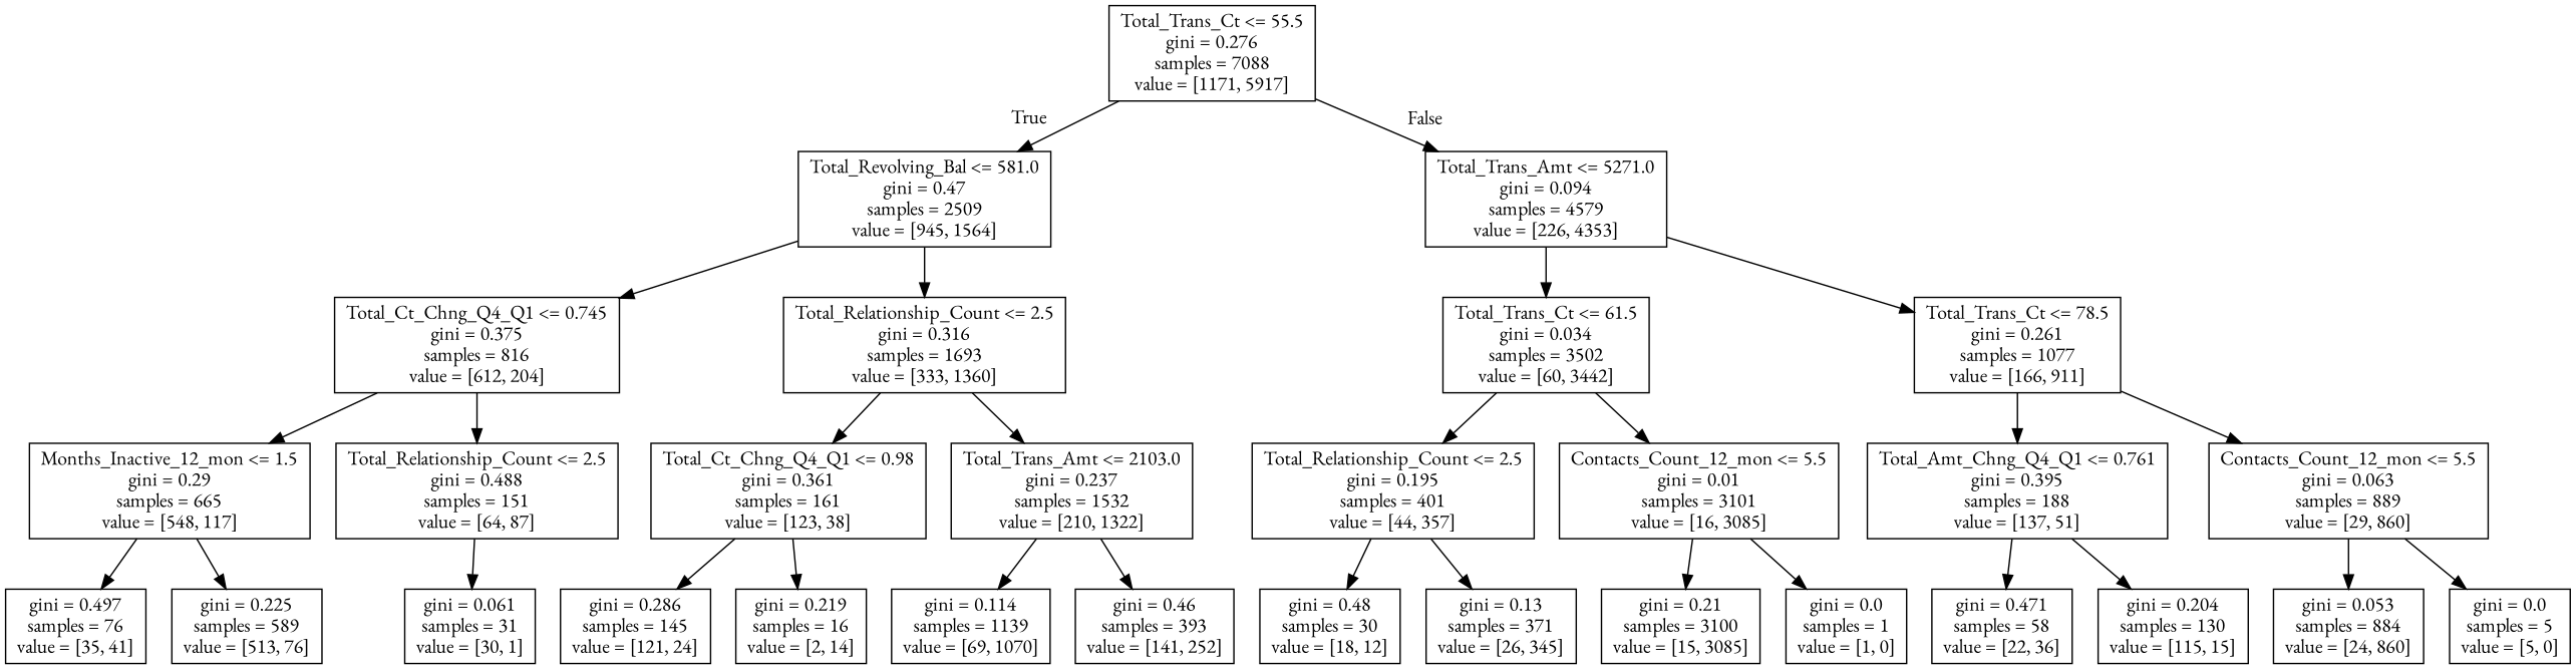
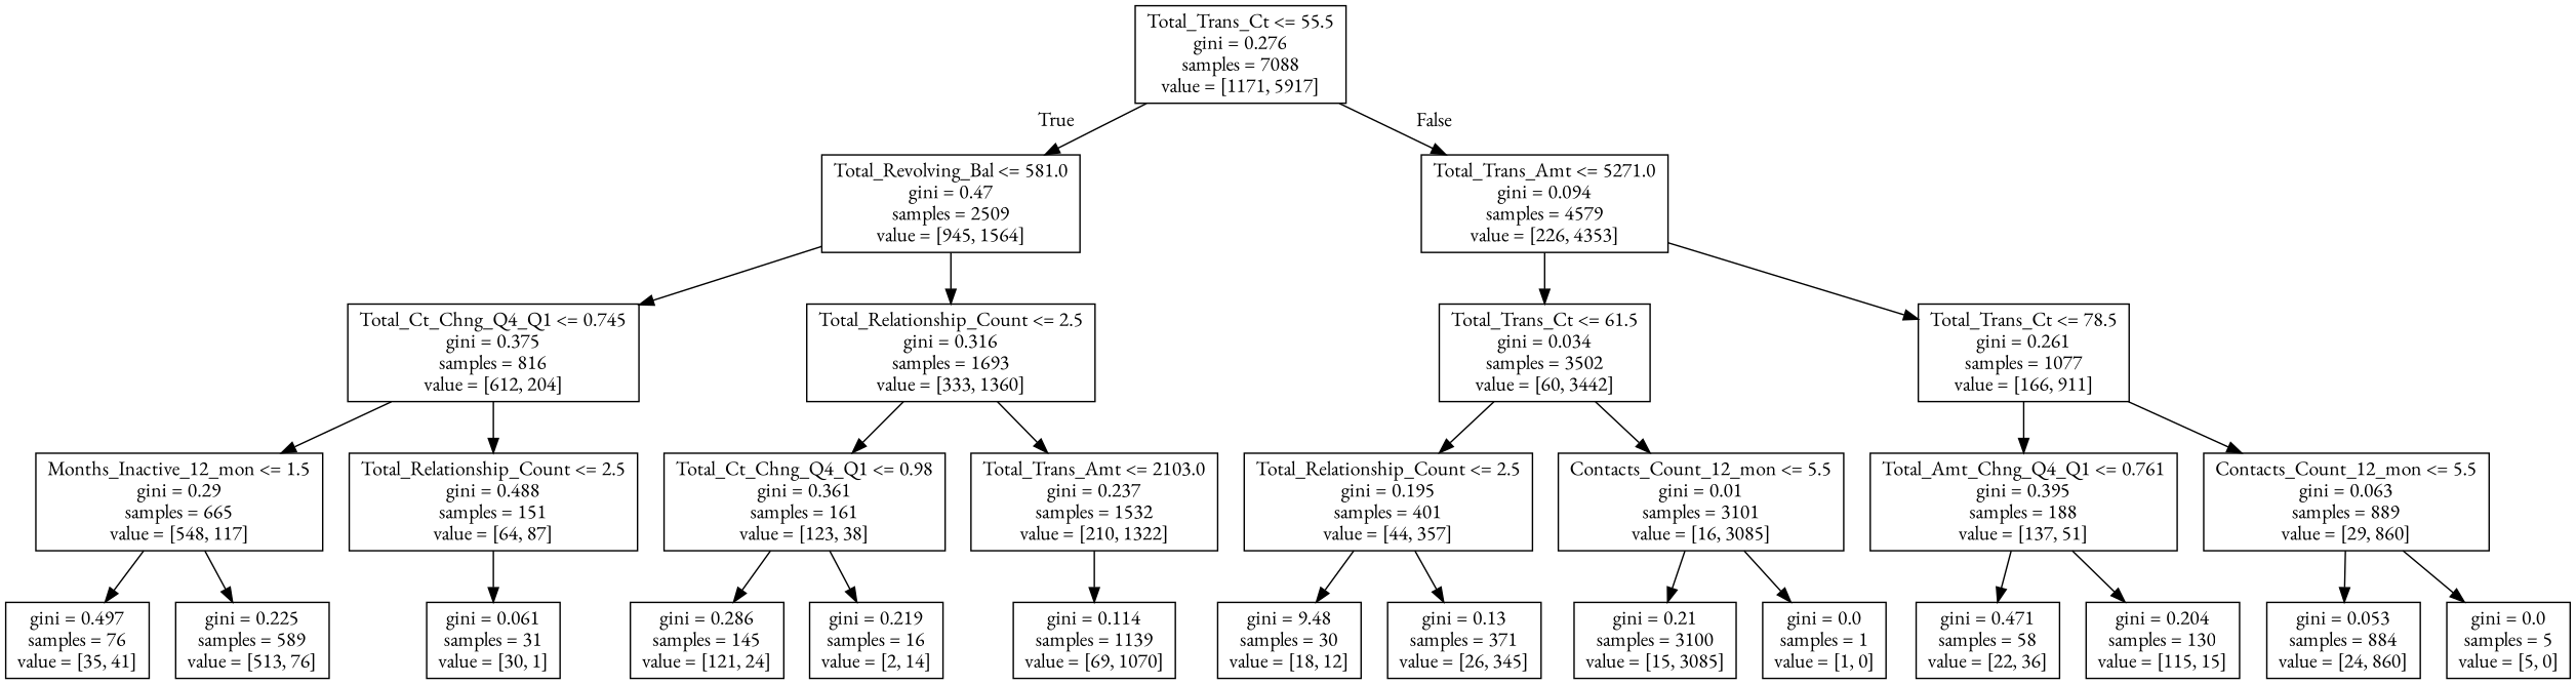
  digraph {
    fontname="EB Garamond"
    node [fontname="EB Garamond" shape=box]
    edge [fontname="EB Garamond"]
    n1 [label="Total_Trans_Ct <= 55.5\ngini = 0.276\nsamples = 7088\nvalue = [1171, 5917]"]
    n2 [label="Total_Revolving_Bal <= 581.0\ngini = 0.47\nsamples = 2509\nvalue = [945, 1564]"]
    n3 [label="Total_Trans_Amt <= 5271.0\ngini = 0.094\nsamples = 4579\nvalue = [226, 4353]"]
    n4 [label="Total_Ct_Chng_Q4_Q1 <= 0.745\ngini = 0.375\nsamples = 816\nvalue = [612, 204]"]
    n5 [label="Total_Relationship_Count <= 2.5\ngini = 0.316\nsamples = 1693\nvalue = [333, 1360]"]
    n6 [label="Total_Trans_Ct <= 61.5\ngini = 0.034\nsamples = 3502\nvalue = [60, 3442]"]
    n7 [label="Total_Trans_Ct <= 78.5\ngini = 0.261\nsamples = 1077\nvalue = [166, 911]"]
    n8 [label="Months_Inactive_12_mon <= 1.5\ngini = 0.29\nsamples = 665\nvalue = [548, 117]"]
    n9 [label="Total_Relationship_Count <= 2.5\ngini = 0.488\nsamples = 151\nvalue = [64, 87]"]
    n10 [label="Total_Ct_Chng_Q4_Q1 <= 0.98\ngini = 0.361\nsamples = 161\nvalue = [123, 38]"]
    n11 [label="Total_Trans_Amt <= 2103.0\ngini = 0.237\nsamples = 1532\nvalue = [210, 1322]"]
    n12 [label="gini = 0.497\nsamples = 76\nvalue = [35, 41]"]
    n13 [label="gini = 0.225\nsamples = 589\nvalue = [513, 76]"]
    n14 [label="gini = 0.061\nsamples = 31\nvalue = [30, 1]"]
    n15 [label="gini = 0.286\nsamples = 145\nvalue = [121, 24]"]
    n16 [label="gini = 0.219\nsamples = 16\nvalue = [2, 14]"]
    n17 [label="gini = 0.114\nsamples = 1139\nvalue = [69, 1070]"]
-   n18 [label="gini = 0.46\nsamples = 393\nvalue = [141, 252]"]
    n19 [label="Total_Relationship_Count <= 2.5\ngini = 0.195\nsamples = 401\nvalue = [44, 357]"]
    n20 [label="Contacts_Count_12_mon <= 5.5\ngini = 0.01\nsamples = 3101\nvalue = [16, 3085]"]
    n21 [label="Total_Amt_Chng_Q4_Q1 <= 0.761\ngini = 0.395\nsamples = 188\nvalue = [137, 51]"]
    n22 [label="Contacts_Count_12_mon <= 5.5\ngini = 0.063\nsamples = 889\nvalue = [29, 860]"]
-   n23 [label="gini = 0.48\nsamples = 30\nvalue = [18, 12]"]
+   n23 [label="gini = 9.48\nsamples = 30\nvalue = [18, 12]"]
    n24 [label="gini = 0.13\nsamples = 371\nvalue = [26, 345]"]
    n25 [label="gini = 0.21\nsamples = 3100\nvalue = [15, 3085]"]
    n26 [label="gini = 0.0\nsamples = 1\nvalue = [1, 0]"]
    n27 [label="gini = 0.471\nsamples = 58\nvalue = [22, 36]"]
    n28 [label="gini = 0.204\nsamples = 130\nvalue = [115, 15]"]
    n29 [label="gini = 0.053\nsamples = 884\nvalue = [24, 860]"]
    n30 [label="gini = 0.0\nsamples = 5\nvalue = [5, 0]"]
    n1 -> n2 [headlabel=True labelangle=45 labeldistance=2.5]
    n1 -> n3 [headlabel=False labelangle=-45 labeldistance=2.5]
    n2 -> n4
    n2 -> n5
    n3 -> n6
    n3 -> n7
    n4 -> n8
    n4 -> n9
    n5 -> n10
    n5 -> n11
    n6 -> n19
    n6 -> n20
    n7 -> n21
    n7 -> n22
    n8 -> n12
    n8 -> n13
    n9 -> n14
    n10 -> n15
    n10 -> n16
    n11 -> n17
-   n11 -> n18
    n19 -> n23
    n19 -> n24
    n20 -> n25
    n20 -> n26
    n21 -> n27
    n21 -> n28
    n22 -> n29
    n22 -> n30
  }
